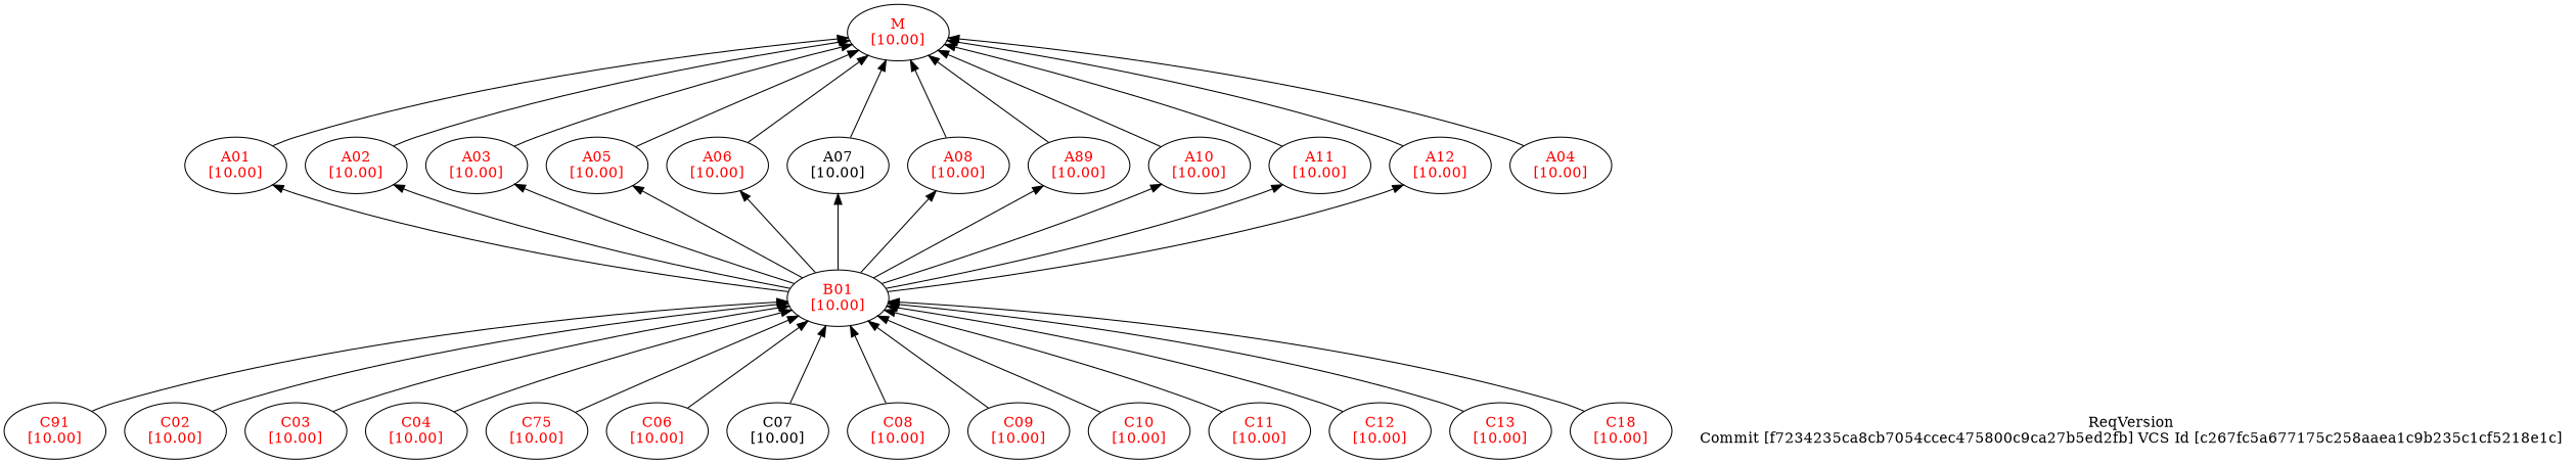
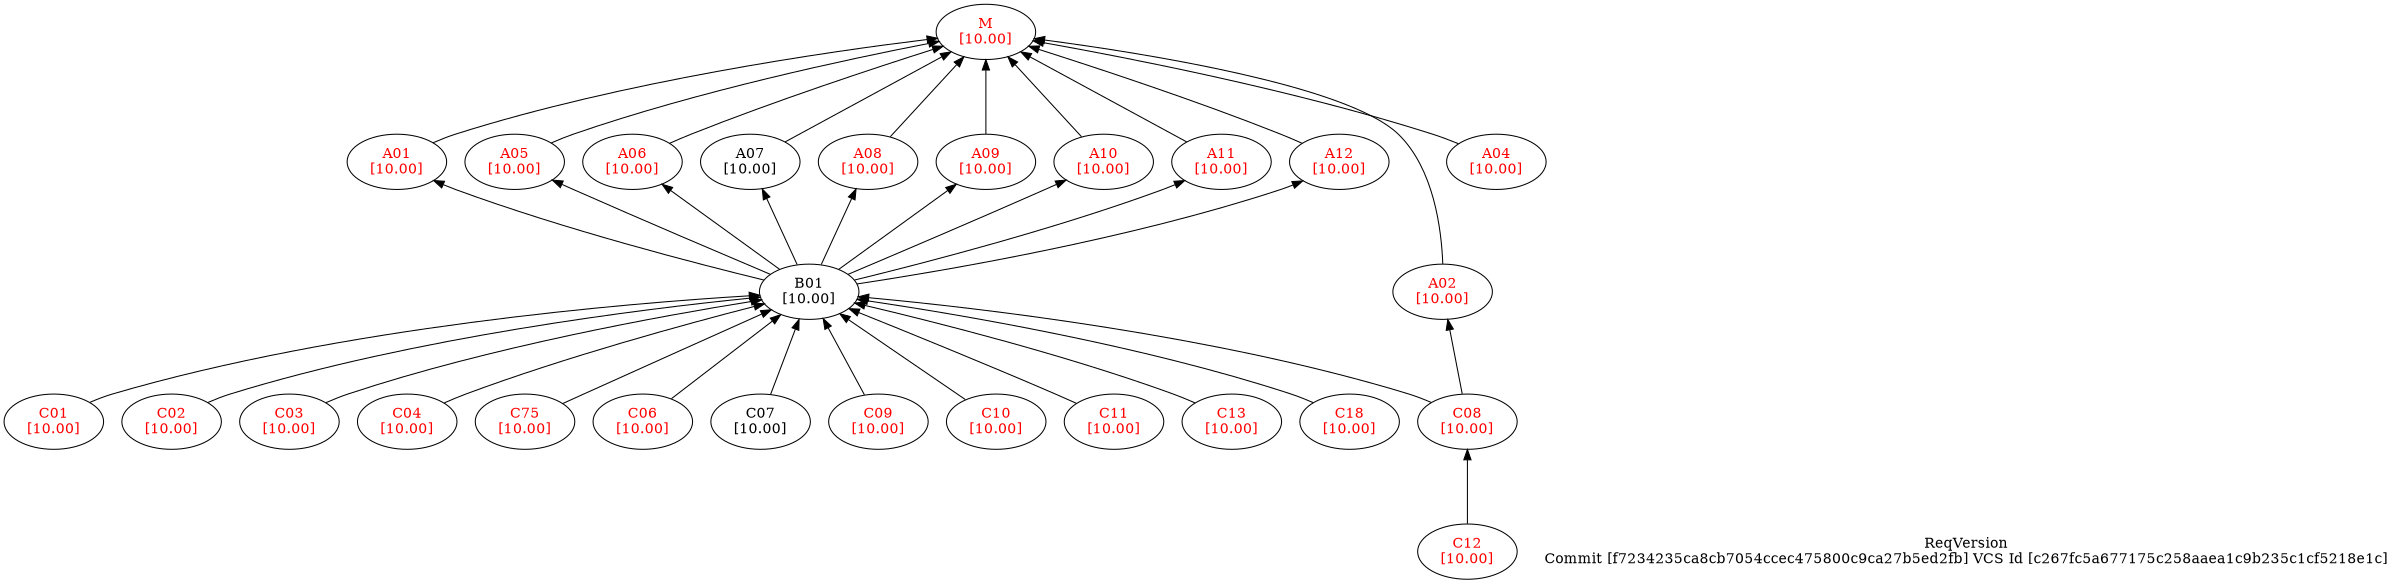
  digraph {
    mclimit=10.0
    nslimit=10.0
    rankdir=BT
    ranksep=1
    node [fontcolor=red]
    n1 [label="A01\n[10.00]"]
    n2 [label="M\n[10.00]"]
    n3 [label="A02\n[10.00]"]
-   n4 [label="A03\n[10.00]"]
    n5 [label="A04\n[10.00]"]
    n6 [label="A05\n[10.00]"]
    n7 [label="A06\n[10.00]"]
    n8 [fontcolor=black label="A07\n[10.00]"]
    n9 [label="A08\n[10.00]"]
-   n10 [label="A89\n[10.00]"]
+   n10 [label="A09\n[10.00]"]
    n11 [label="A10\n[10.00]"]
    n12 [label="A11\n[10.00]"]
    n13 [label="A12\n[10.00]"]
-   n14 [label="B01\n[10.00]"]
-   n15 [label="C91\n[10.00]"]
+   n14 [fontcolor=black label="B01\n[10.00]"]
+   n15 [label="C01\n[10.00]"]
    n16 [label="C02\n[10.00]"]
    n17 [label="C03\n[10.00]"]
    n18 [label="C04\n[10.00]"]
    n19 [label="C75\n[10.00]"]
    n20 [label="C06\n[10.00]"]
    n21 [label="C07\n[10.00]" fontcolor=""]
    n22 [label="C08\n[10.00]"]
    n23 [label="C09\n[10.00]"]
    n24 [label="C10\n[10.00]"]
    n25 [label="C11\n[10.00]"]
    n26 [label="C12\n[10.00]"]
    n27 [label="C13\n[10.00]"]
    n28 [label="C18\n[10.00]"]
    n29 [label="ReqVersion\nCommit [f7234235ca8cb7054ccec475800c9ca27b5ed2fb] VCS Id [c267fc5a677175c258aaea1c9b235c1cf5218e1c]" shape=plaintext fontcolor=""]
    n1 -> n2
    n3 -> n2
-   n4 -> n2
    n5 -> n2
    n6 -> n2
    n7 -> n2
    n8 -> n2
    n9 -> n2
    n10 -> n2
    n11 -> n2
    n12 -> n2
    n13 -> n2
    n14 -> n1
-   n14 -> n3
-   n14 -> n4
+   n22 -> n3
    n14 -> n6
    n14 -> n7
    n14 -> n8
    n14 -> n9
    n14 -> n10
    n14 -> n11
    n14 -> n12
    n14 -> n13
    n15 -> n14
    n16 -> n14
    n17 -> n14
    n18 -> n14
    n19 -> n14
    n20 -> n14
    n21 -> n14
    n22 -> n14
    n23 -> n14
    n24 -> n14
    n25 -> n14
-   n26 -> n14
+   n26 -> n22
    n27 -> n14
    n28 -> n14
  }
